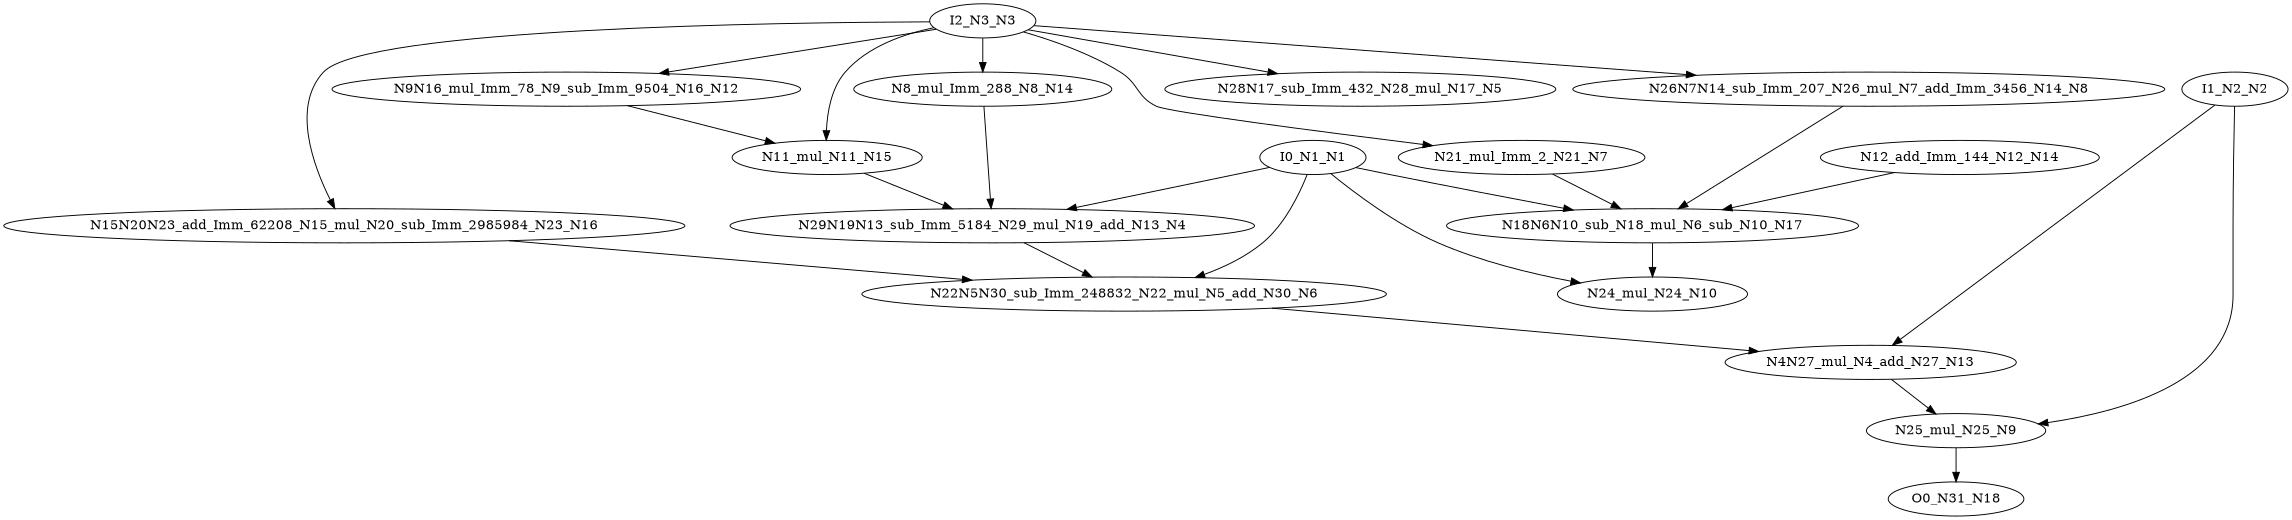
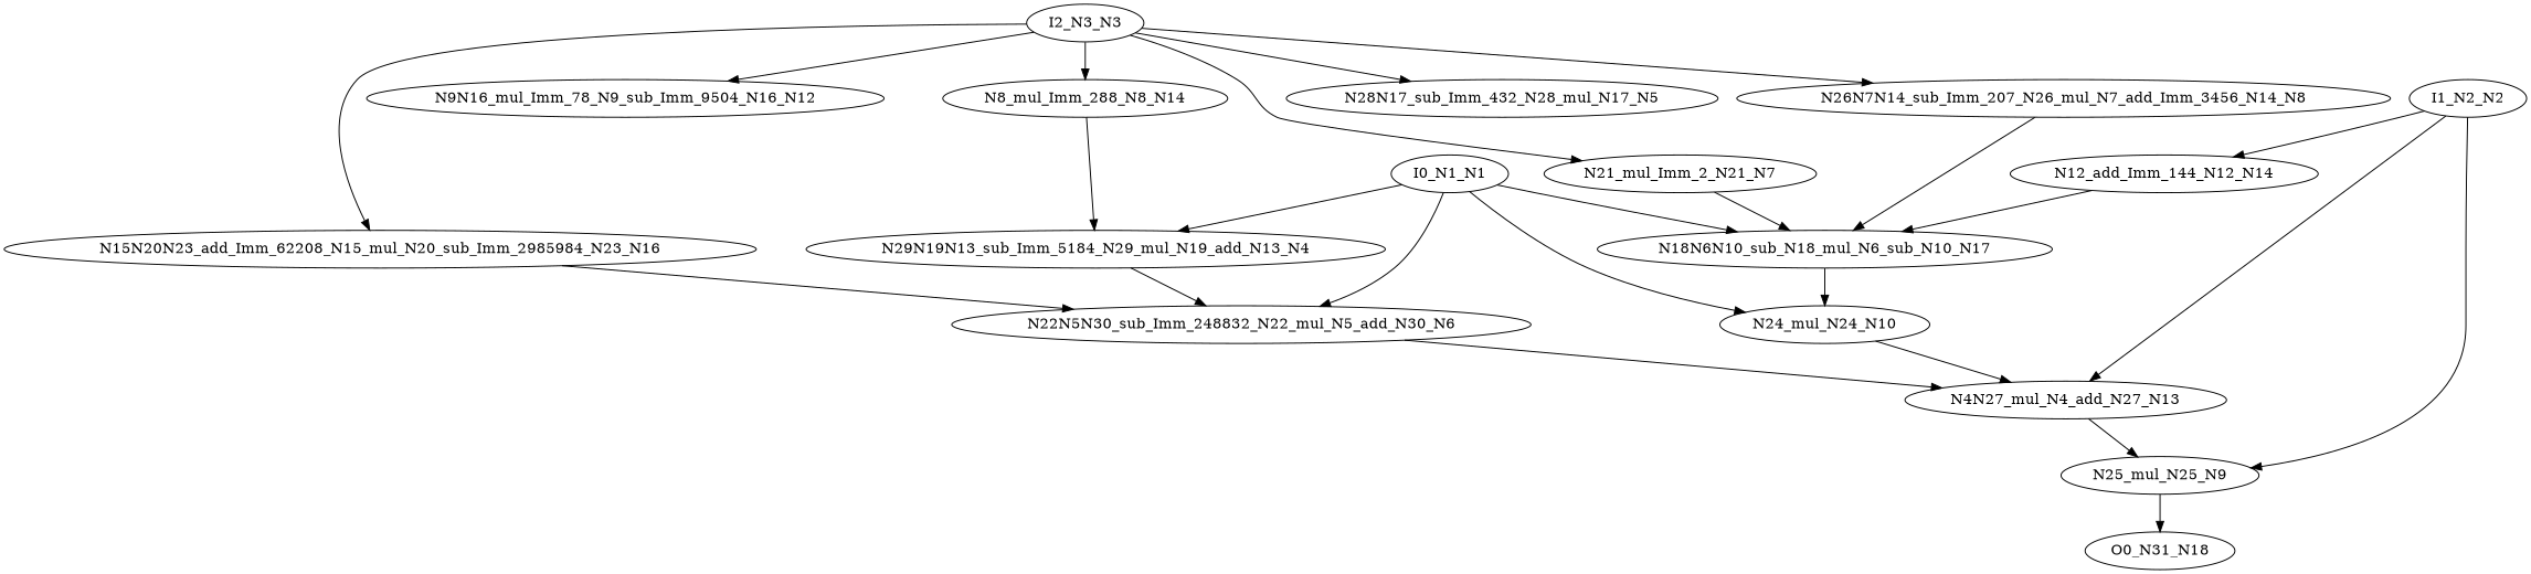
  digraph {
    node [color=black ntype=operation]
    n1 [label=N9N16_mul_Imm_78_N9_sub_Imm_9504_N16_N12]
-   n2 [label=N11_mul_N11_N15]
    n3 [label=N29N19N13_sub_Imm_5184_N29_mul_N19_add_N13_N4]
    n4 [label=N4N27_mul_N4_add_N27_N13]
    n5 [label=N25_mul_N25_N9]
    n6 [label=O0_N31_N18 ntype=outvar]
    n7 [label=N24_mul_N24_N10]
    n8 [label=N8_mul_Imm_288_N8_N14]
    n9 [label=N22N5N30_sub_Imm_248832_N22_mul_N5_add_N30_N6]
    n10 [label=N15N20N23_add_Imm_62208_N15_mul_N20_sub_Imm_2985984_N23_N16]
    n11 [label=N18N6N10_sub_N18_mul_N6_sub_N10_N17]
    n12 [label=N12_add_Imm_144_N12_N14]
    n13 [label=N26N7N14_sub_Imm_207_N26_mul_N7_add_Imm_3456_N14_N8]
    n14 [label=I0_N1_N1 ntype=invar]
    n15 [label=I1_N2_N2 ntype=invar]
    n16 [label=I2_N3_N3 ntype=invar]
    n17 [label=N28N17_sub_Imm_432_N28_mul_N17_N5]
    n18 [label=N21_mul_Imm_2_N21_N7]
-   n1 -> n2
-   n2 -> n3
    n3 -> n9
    n4 -> n5
    n5 -> n6
+   n7 -> n4
    n8 -> n3
    n9 -> n4
    n10 -> n9
    n11 -> n7
    n12 -> n11
    n13 -> n11
    n14 -> n3
    n14 -> n7
    n14 -> n9
    n14 -> n11
    n15 -> n4
    n15 -> n5
+   n15 -> n12
    n16 -> n1
-   n16 -> n2
    n16 -> n8
    n16 -> n10
    n16 -> n13
    n16 -> n17
    n16 -> n18
    n18 -> n11
  }
